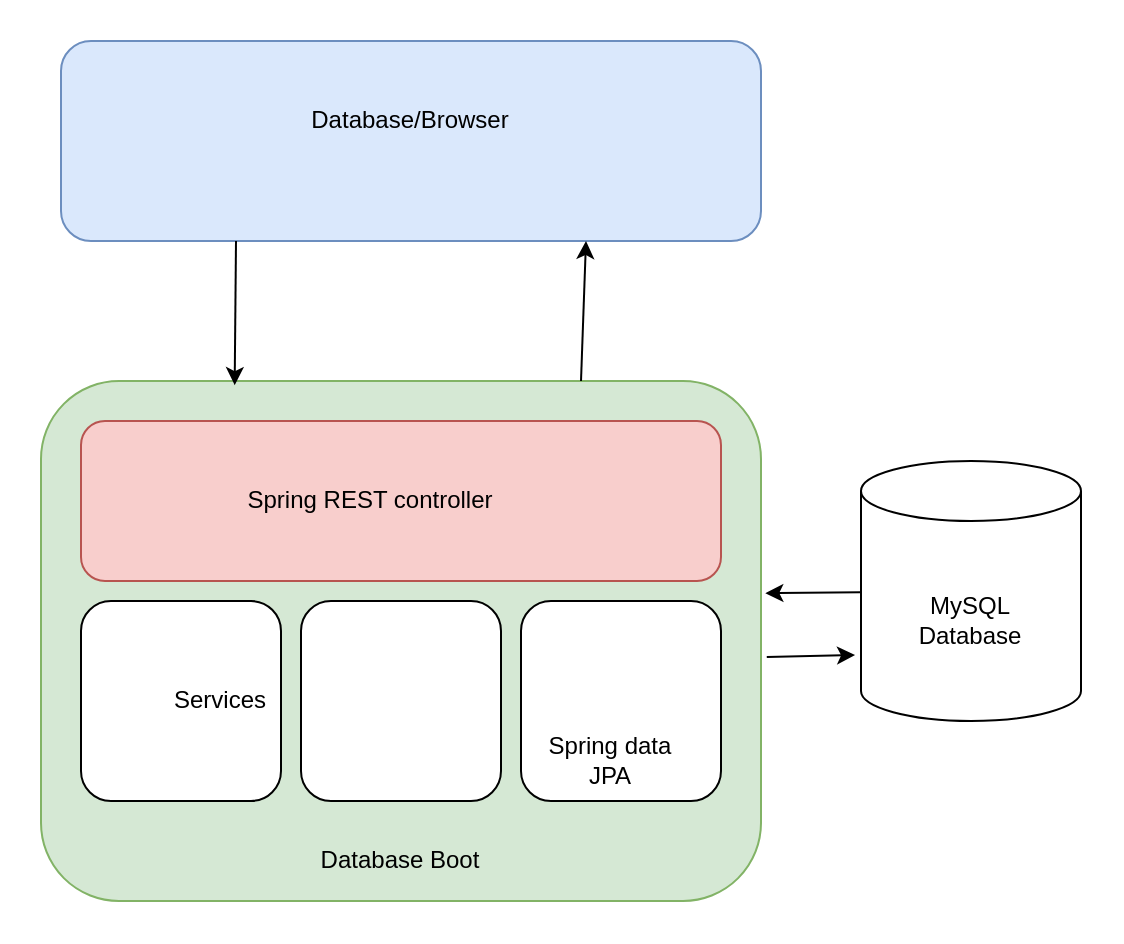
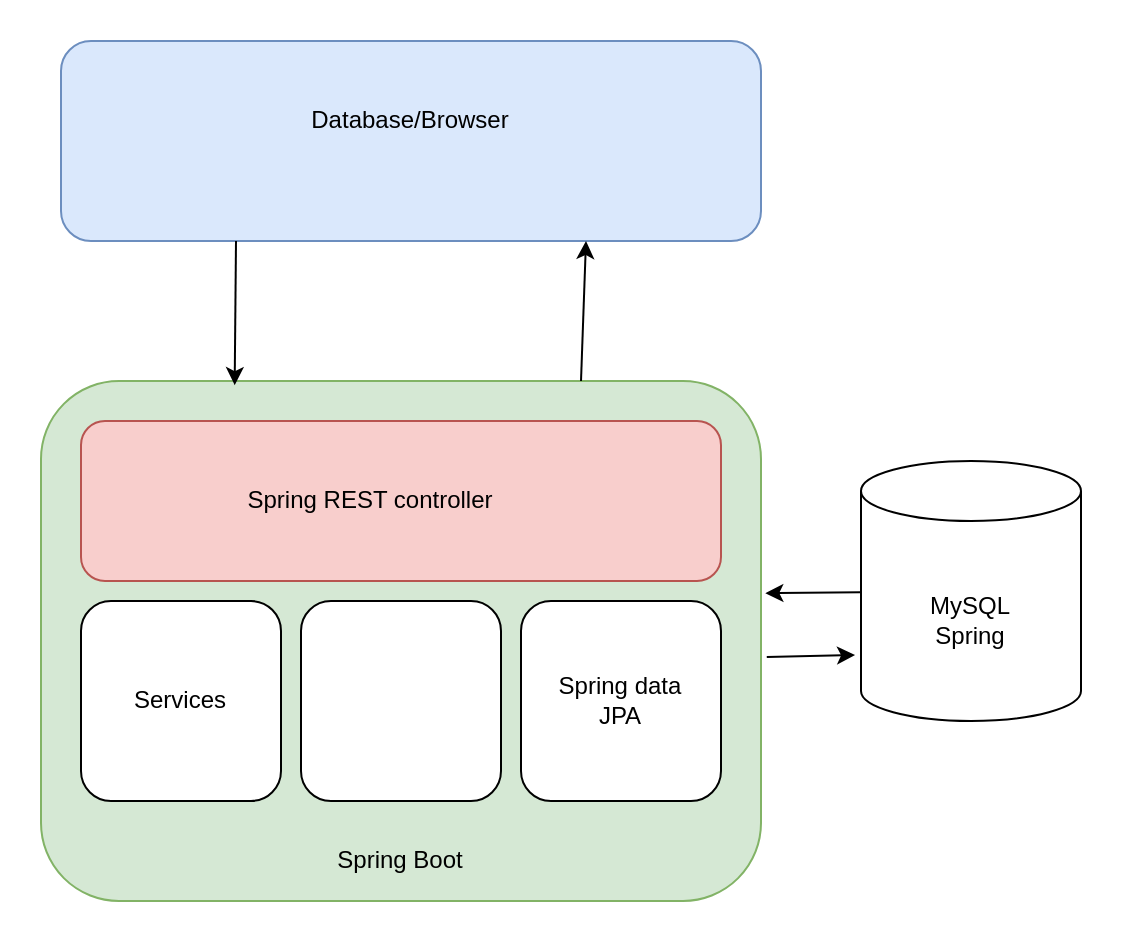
  <mxCell id="0" />
  <mxCell id="1" parent="0" />
  <mxCell id="2" value="" style="shape=cylinder3;whiteSpace=wrap;html=1;boundedLbl=1;backgroundOutline=1;size=15;" vertex="1" parent="1"><mxGeometry x="430" y="230" width="110" height="130" as="geometry" /></mxCell>
- <mxCell id="3" value="&lt;div&gt;MySQL&lt;/div&gt;&lt;div&gt;Database&lt;br&gt;&lt;/div&gt;" style="text;html=1;strokeColor=none;fillColor=none;align=center;verticalAlign=middle;whiteSpace=wrap;rounded=0;" vertex="1" parent="1"><mxGeometry x="465" y="300" width="40" height="20" as="geometry" /></mxCell>
+ <mxCell id="3" value="&lt;div&gt;MySQL&lt;/div&gt;&lt;div&gt;Spring&lt;br&gt;&lt;/div&gt;" style="text;html=1;strokeColor=none;fillColor=none;align=center;verticalAlign=middle;whiteSpace=wrap;rounded=0;" vertex="1" parent="1"><mxGeometry x="465" y="300" width="40" height="20" as="geometry" /></mxCell>
  <mxCell id="4" value="" style="rounded=1;whiteSpace=wrap;html=1;fillColor=#d5e8d4;strokeColor=#82b366;" vertex="1" parent="1"><mxGeometry x="20" y="190" width="360" height="260" as="geometry" /></mxCell>
  <mxCell id="5" value="" style="rounded=1;whiteSpace=wrap;html=1;fillColor=#f8cecc;strokeColor=#b85450;" vertex="1" parent="1"><mxGeometry x="40" y="210" width="320" height="80" as="geometry" /></mxCell>
  <mxCell id="6" value="Spring REST controller" style="text;html=1;strokeColor=none;fillColor=none;align=center;verticalAlign=middle;whiteSpace=wrap;rounded=0;" vertex="1" parent="1"><mxGeometry x="45" y="230" width="280" height="40" as="geometry" /></mxCell>
  <mxCell id="7" value="" style="rounded=1;whiteSpace=wrap;html=1;" vertex="1" parent="1"><mxGeometry x="40" y="300" width="100" height="100" as="geometry" /></mxCell>
- <mxCell id="8" value="Database Boot" style="text;html=1;strokeColor=none;fillColor=none;align=center;verticalAlign=middle;whiteSpace=wrap;rounded=0;" vertex="1" parent="1"><mxGeometry x="140" y="420" width="120" height="20" as="geometry" /></mxCell>
+ <mxCell id="8" value="Spring Boot" style="text;html=1;strokeColor=none;fillColor=none;align=center;verticalAlign=middle;whiteSpace=wrap;rounded=0;" vertex="1" parent="1"><mxGeometry x="140" y="420" width="120" height="20" as="geometry" /></mxCell>
  <mxCell id="9" value="" style="rounded=1;whiteSpace=wrap;html=1;" vertex="1" parent="1"><mxGeometry x="150" y="300" width="100" height="100" as="geometry" /></mxCell>
  <mxCell id="10" value="" style="rounded=1;whiteSpace=wrap;html=1;" vertex="1" parent="1"><mxGeometry x="260" y="300" width="100" height="100" as="geometry" /></mxCell>
- <mxCell id="11" value="Services" style="text;html=1;strokeColor=none;fillColor=none;align=center;verticalAlign=middle;whiteSpace=wrap;rounded=0;" vertex="1" parent="1"><mxGeometry x="90" y="340" width="40" height="20" as="geometry" /></mxCell>
- <mxCell id="12" value="Spring data JPA" style="text;html=1;strokeColor=none;fillColor=none;align=center;verticalAlign=middle;whiteSpace=wrap;rounded=0;" vertex="1" parent="1"><mxGeometry x="270" y="370" width="70" height="20" as="geometry" /></mxCell>
+ <mxCell id="11" value="Services" style="text;html=1;strokeColor=none;fillColor=none;align=center;verticalAlign=middle;whiteSpace=wrap;rounded=0;" vertex="1" parent="1"><mxGeometry x="70" y="340" width="40" height="20" as="geometry" /></mxCell>
+ <mxCell id="12" value="Spring data JPA" style="text;html=1;strokeColor=none;fillColor=none;align=center;verticalAlign=middle;whiteSpace=wrap;rounded=0;" vertex="1" parent="1"><mxGeometry x="275" y="340" width="70" height="20" as="geometry" /></mxCell>
  <mxCell id="13" value="" style="endArrow=classic;html=1;entryX=1.006;entryY=0.408;entryDx=0;entryDy=0;entryPerimeter=0;" edge="1" parent="1" source="2" target="4"><mxGeometry width="50" height="50" relative="1" as="geometry"><mxPoint x="240" y="410" as="sourcePoint" /><mxPoint x="290" y="360" as="targetPoint" /></mxGeometry></mxCell>
  <mxCell id="14" value="" style="endArrow=classic;html=1;entryX=-0.027;entryY=0.746;entryDx=0;entryDy=0;entryPerimeter=0;exitX=1.008;exitY=0.531;exitDx=0;exitDy=0;exitPerimeter=0;" edge="1" parent="1" source="4" target="2"><mxGeometry width="50" height="50" relative="1" as="geometry"><mxPoint x="240" y="410" as="sourcePoint" /><mxPoint x="290" y="360" as="targetPoint" /></mxGeometry></mxCell>
  <mxCell id="15" value="" style="rounded=1;whiteSpace=wrap;html=1;fillColor=#dae8fc;strokeColor=#6c8ebf;" vertex="1" parent="1"><mxGeometry x="30" y="20" width="350" height="100" as="geometry" /></mxCell>
  <mxCell id="16" value="Database/Browser" style="text;html=1;strokeColor=none;fillColor=none;align=center;verticalAlign=middle;whiteSpace=wrap;rounded=0;" vertex="1" parent="1"><mxGeometry x="135" y="50" width="140" height="20" as="geometry" /></mxCell>
  <mxCell id="17" value="" style="endArrow=classic;html=1;entryX=0.75;entryY=1;entryDx=0;entryDy=0;exitX=0.75;exitY=0;exitDx=0;exitDy=0;" edge="1" parent="1" source="4" target="15"><mxGeometry width="50" height="50" relative="1" as="geometry"><mxPoint x="240" y="260" as="sourcePoint" /><mxPoint x="290" y="210" as="targetPoint" /></mxGeometry></mxCell>
  <mxCell id="18" value="" style="endArrow=classic;html=1;entryX=0.269;entryY=0.008;entryDx=0;entryDy=0;exitX=0.25;exitY=1;exitDx=0;exitDy=0;entryPerimeter=0;" edge="1" parent="1" source="15" target="4"><mxGeometry width="50" height="50" relative="1" as="geometry"><mxPoint x="240" y="260" as="sourcePoint" /><mxPoint x="290" y="210" as="targetPoint" /></mxGeometry></mxCell>
